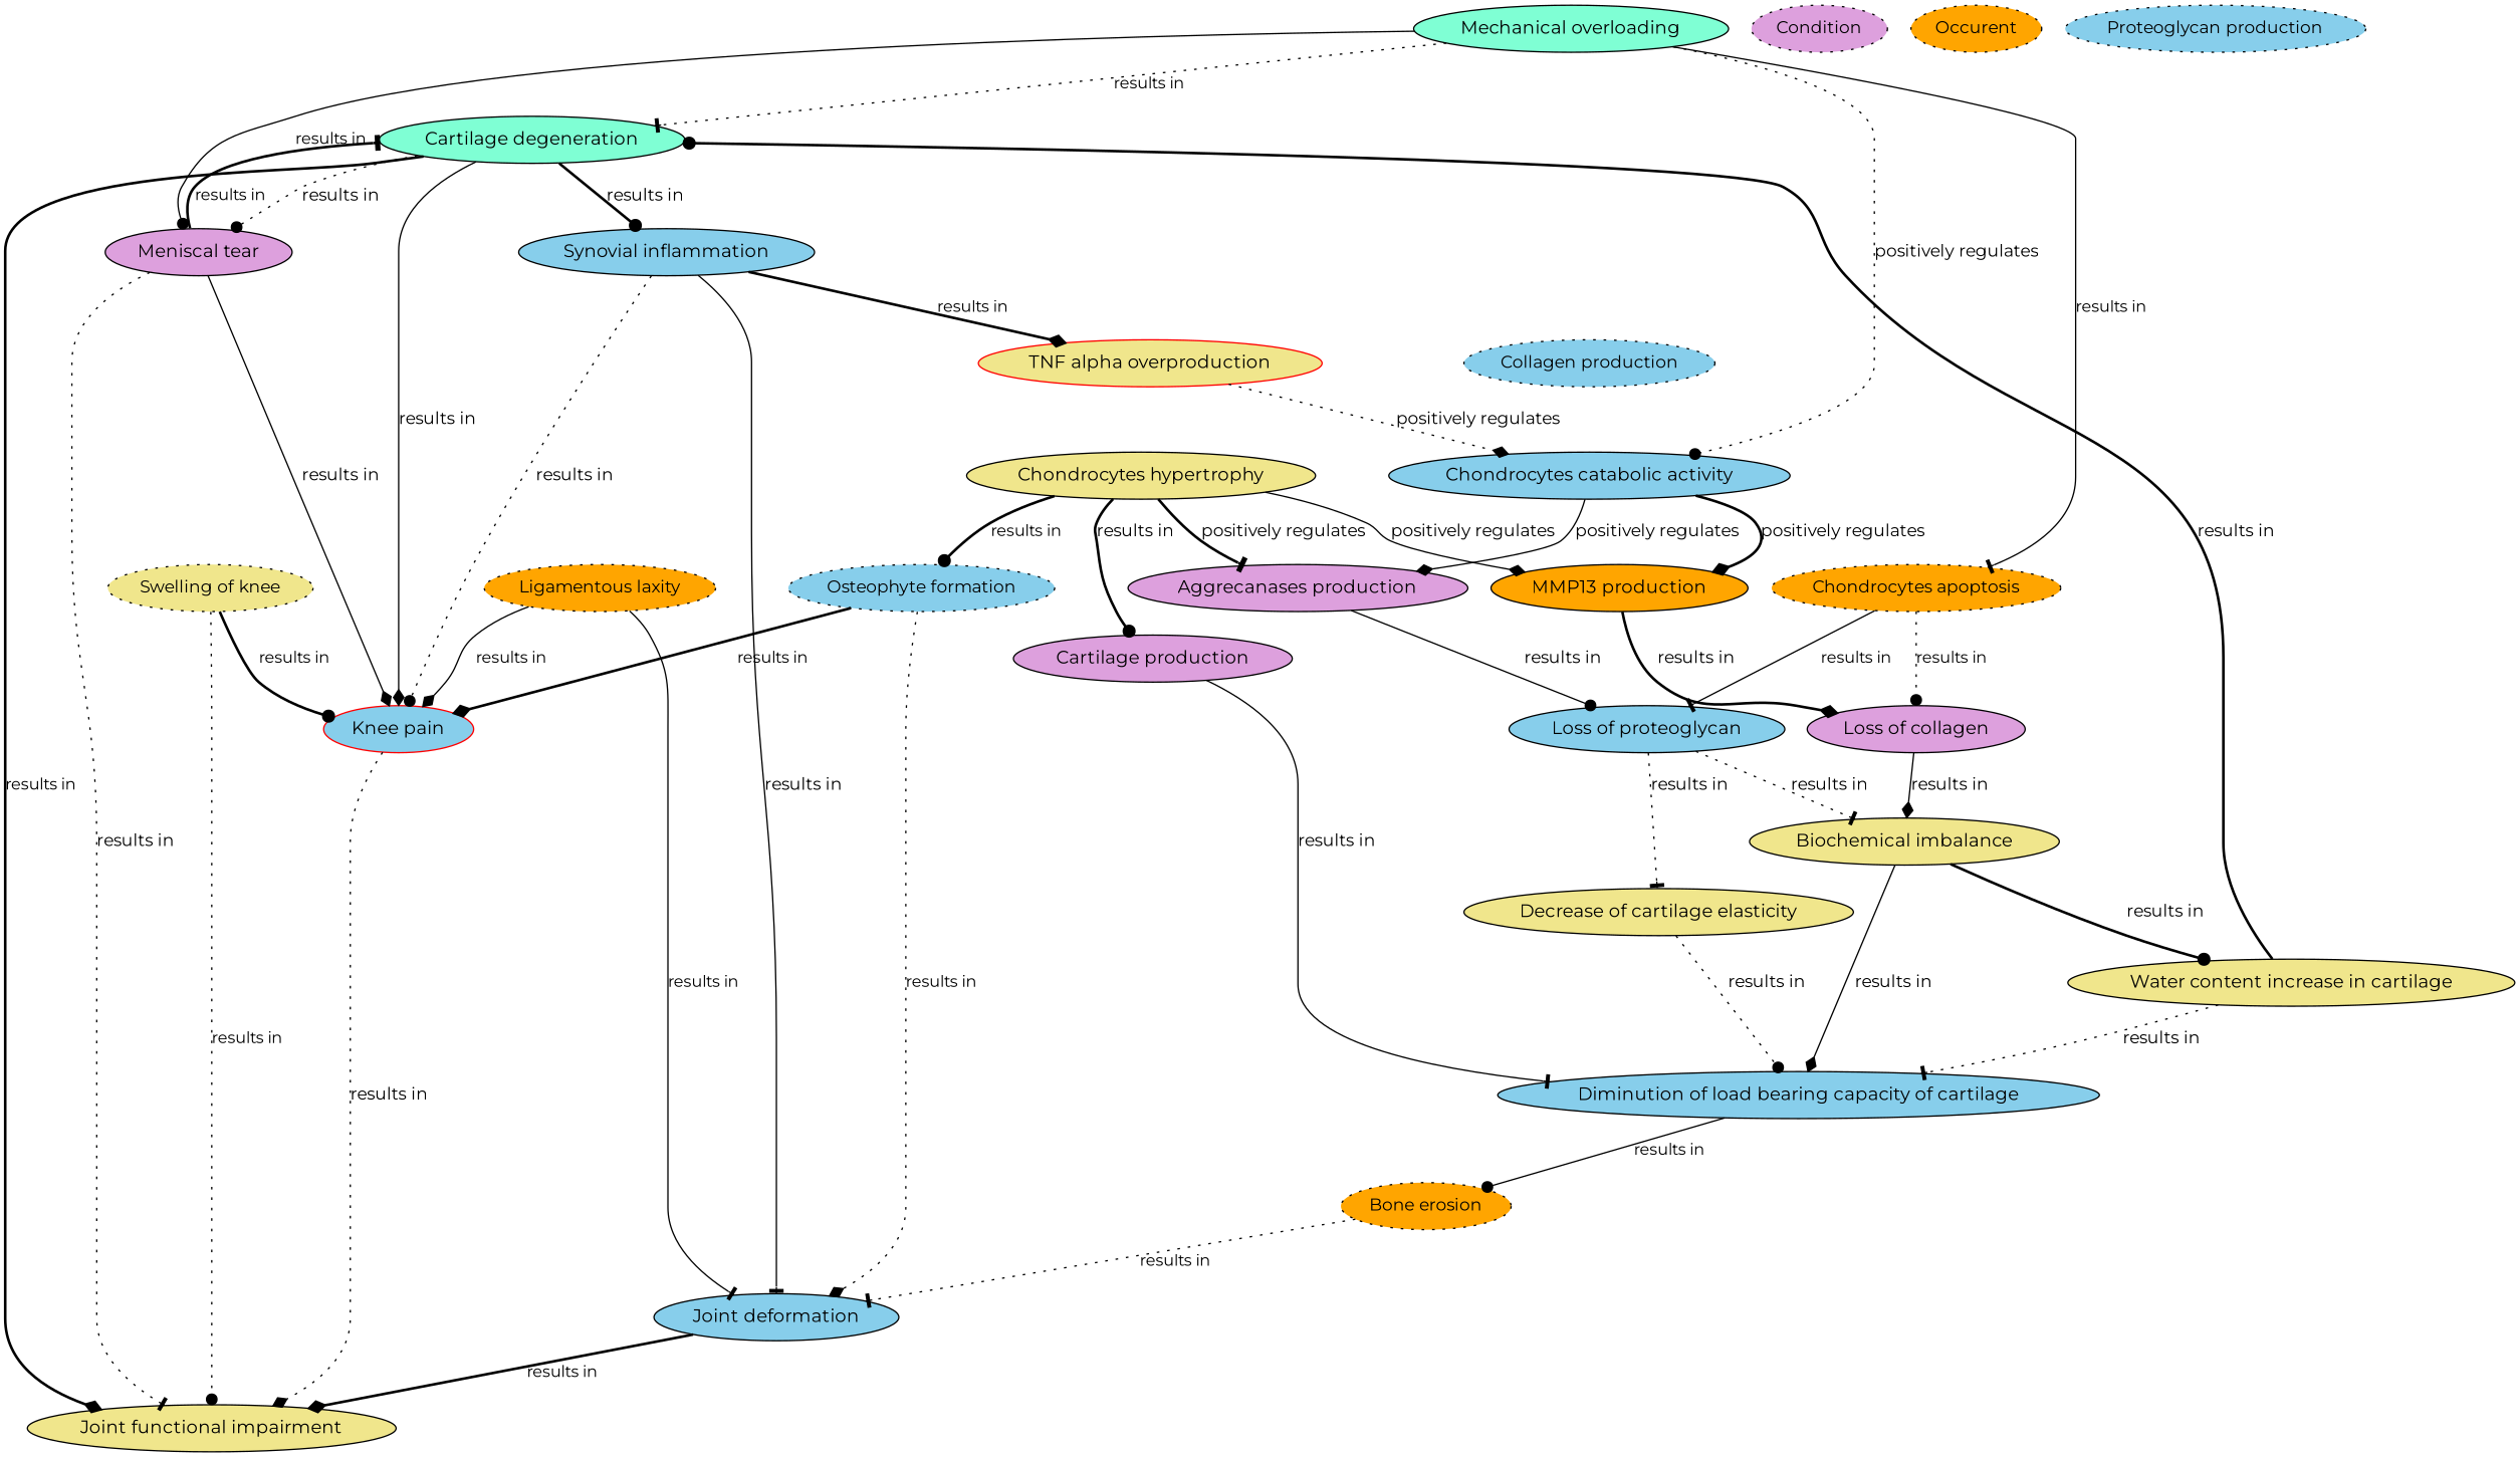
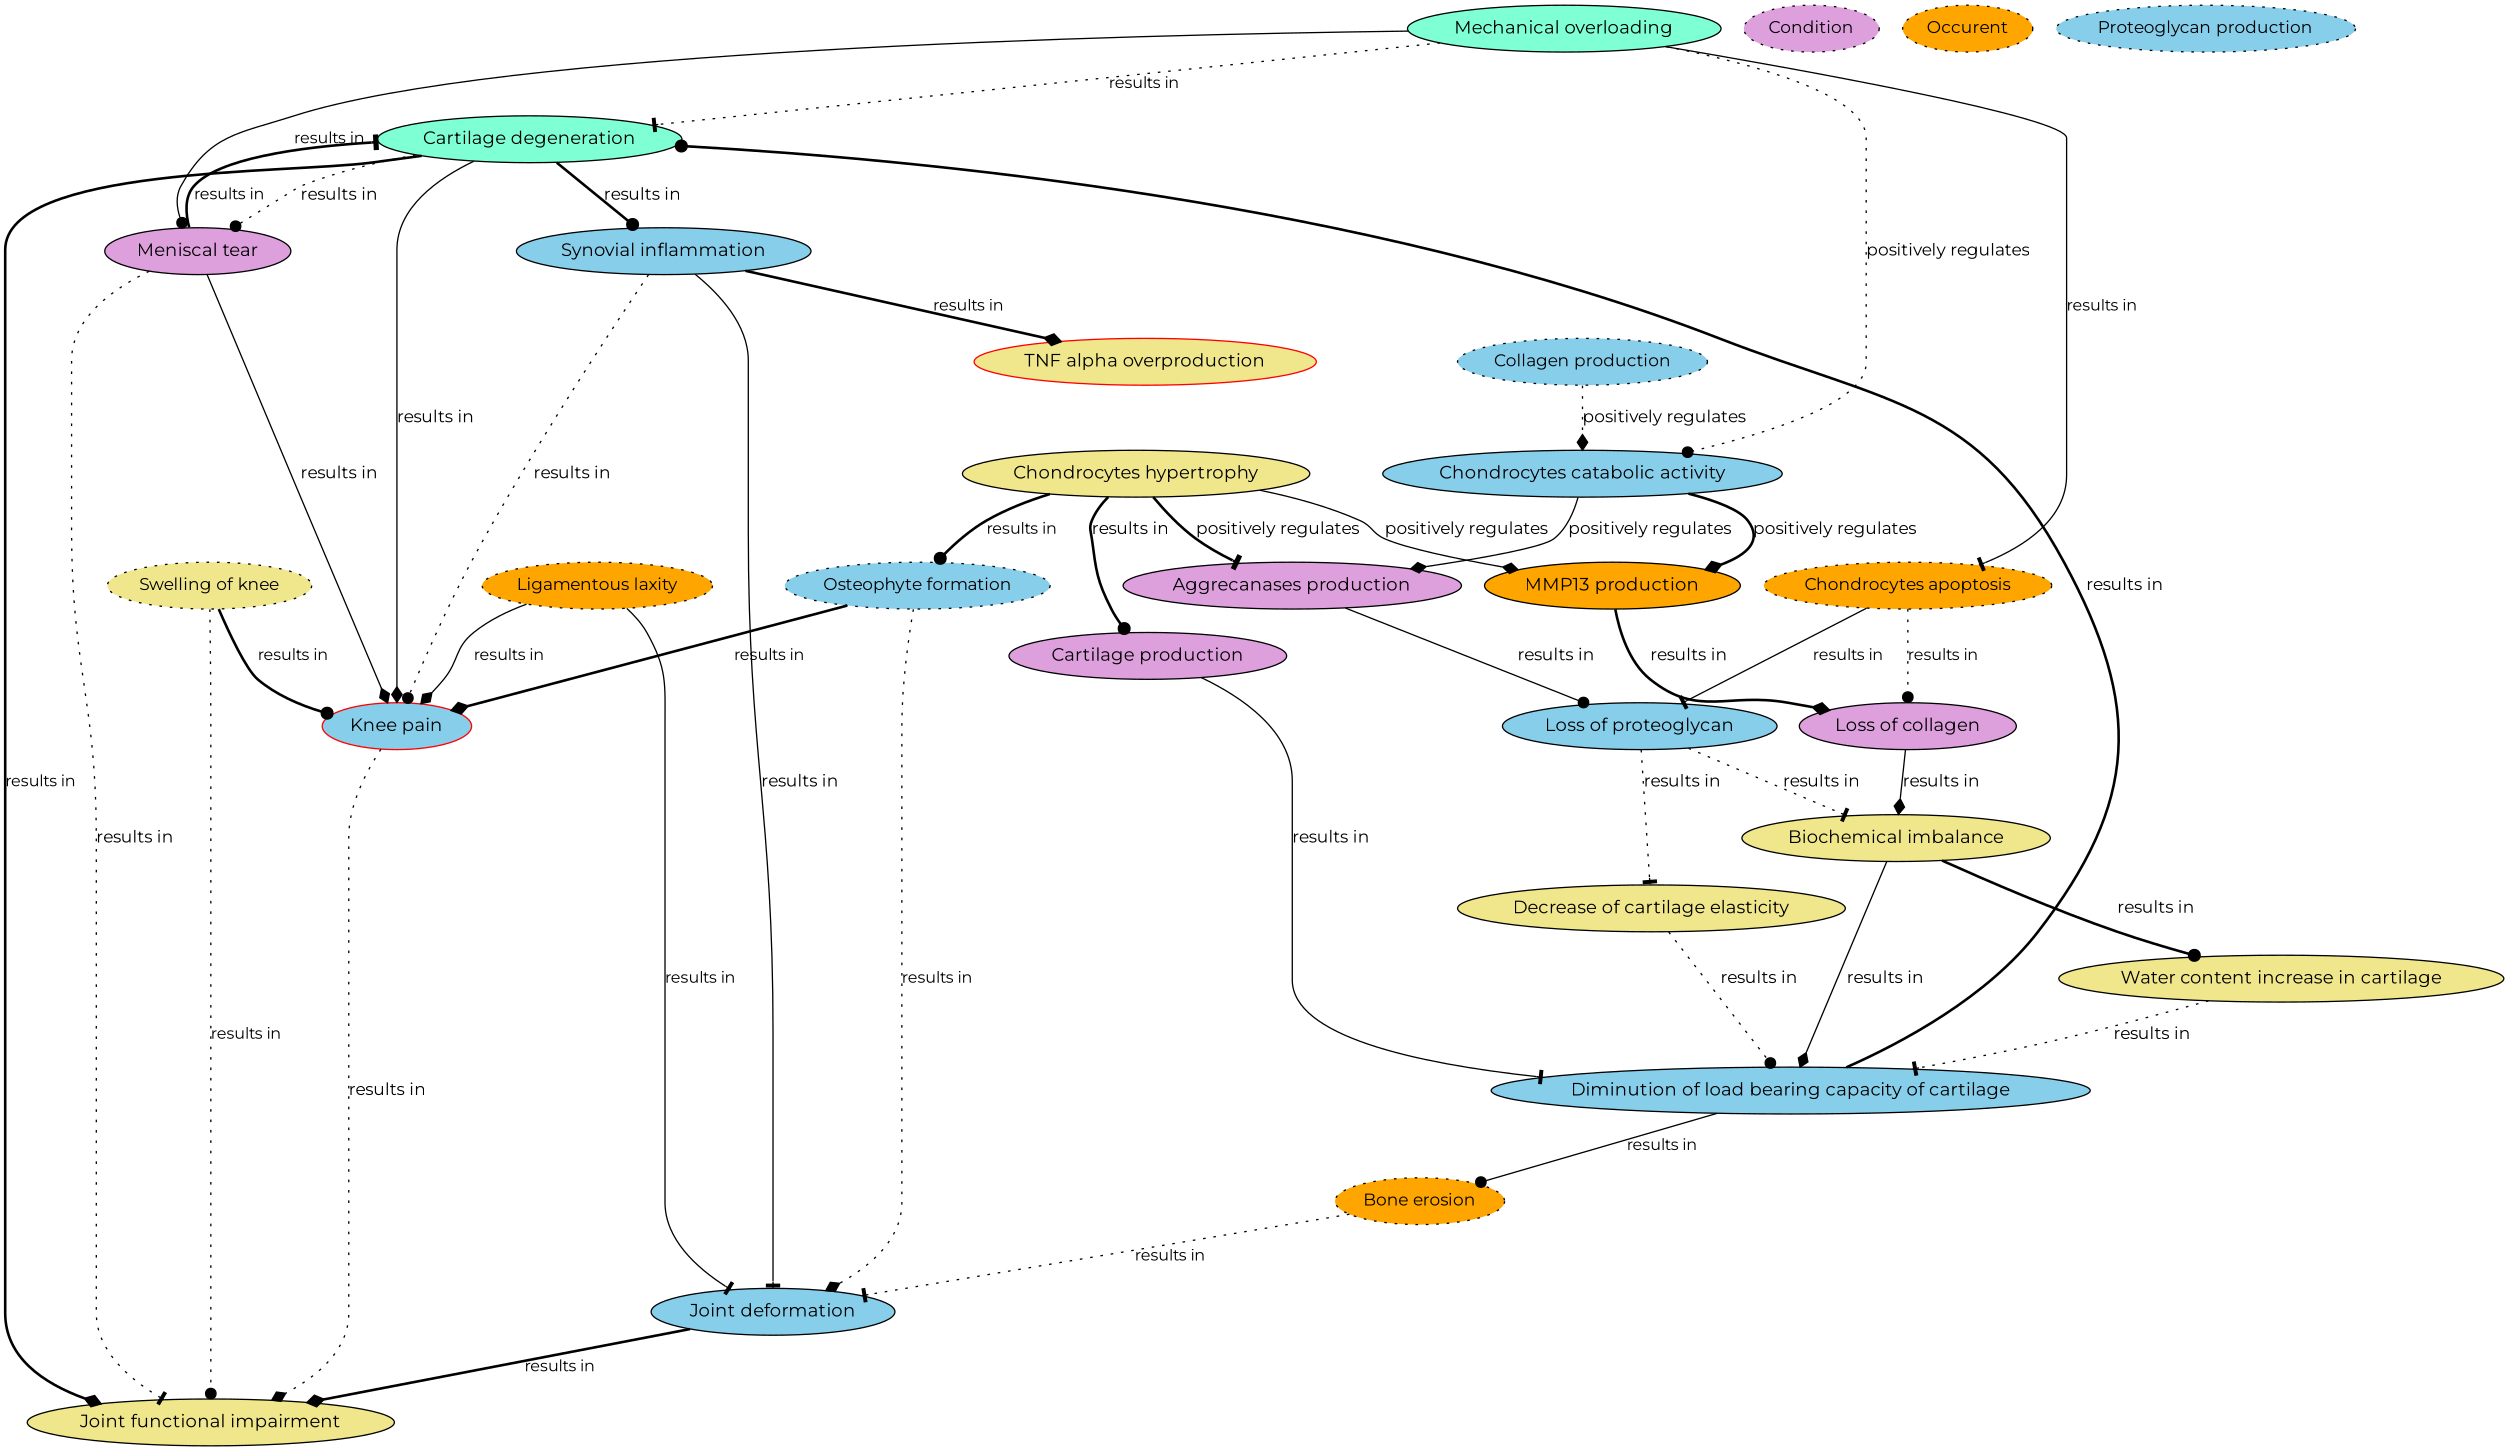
  digraph {
    fontname=Montserrat
    node [fillcolor=skyblue fontname=Montserrat fontsize=14.0 shape=ellipse style=filled]
    edge [arrowhead=diamond fontname=Montserrat fontsize=13.0 style=dotted]
    n1 [fillcolor=khaki label="Joint functional impairment"]
    n2 [fillcolor=aquamarine label="Mechanical overloading"]
    n3 [fillcolor=aquamarine label="Cartilage degeneration"]
    n4 [fillcolor=plum label="Meniscal tear"]
    n5 [label="Chondrocytes catabolic activity"]
    n6 [fillcolor=orange fontsize=13.0 label="Chondrocytes apoptosis" style="dotted,filled"]
    n7 [label="Synovial inflammation"]
    n8 [color=red label="Knee pain" fontsize=""]
    n9 [fillcolor=orange label="MMP13 production"]
    n10 [fillcolor=plum label="Aggrecanases production"]
    n11 [label="Loss of proteoglycan"]
    n12 [fillcolor=plum label="Loss of collagen"]
    n13 [fillcolor=khaki label="Biochemical imbalance"]
    n14 [label="Diminution of load bearing capacity of cartilage"]
    n15 [fillcolor=khaki label="Water content increase in cartilage"]
    n16 [fillcolor=orange fontsize=13.0 label="Bone erosion" style="dotted,filled"]
    n17 [label="Joint deformation"]
    n18 [color=red fillcolor=khaki label="TNF alpha overproduction" fontsize=""]
    n19 [fontsize=13.0 label="Osteophyte formation" style="dotted,filled"]
    n20 [fillcolor=khaki label="Decrease of cartilage elasticity"]
    n21 [fillcolor=plum label="Cartilage production"]
    n22 [fontsize=13.0 label="Collagen production" style="dotted,filled"]
    n23 [fillcolor=khaki fontsize=13.0 label="Swelling of knee" style="dotted,filled"]
    n24 [fillcolor=plum fontsize=13.0 label=Condition style="dotted,filled"]
    n25 [fillcolor=orange fontsize=13.0 label=Occurent style="dotted,filled"]
    n26 [fillcolor=khaki label="Chondrocytes hypertrophy"]
    n27 [fillcolor=orange fontsize=13.0 label="Ligamentous laxity" style="dotted,filled"]
    n28 [fontsize=13.0 label="Proteoglycan production" style="dotted,filled"]
    n2 -> n3 [arrowhead=tee fontsize=12.0 label="results in"]
    n2 -> n4 [arrowhead=dot fontsize=12.0 label="results in" style=solid]
    n2 -> n5 [arrowhead=dot label="positively regulates"]
    n2 -> n6 [arrowhead=tee fontsize=12.0 label="results in" style=solid]
    n3 -> n1 [fontsize=12.0 label="results in" style=bold]
    n3 -> n4 [arrowhead=dot label="results in"]
    n3 -> n7 [arrowhead=dot label="results in" style=bold]
    n3 -> n8 [label="results in" style=solid]
    n4 -> n1 [arrowhead=tee label="results in"]
    n4 -> n3 [arrowhead=tee fontsize=12.0 label="results in" style=bold]
    n4 -> n8 [label="results in" style=solid]
    n5 -> n9 [label="positively regulates" style=bold]
    n5 -> n10 [label="positively regulates" style=solid]
    n6 -> n11 [arrowhead=tee fontsize=12.0 label="results in" style=solid]
    n6 -> n12 [arrowhead=dot fontsize=12.0 label="results in"]
    n7 -> n8 [arrowhead=dot label="results in"]
    n7 -> n17 [arrowhead=tee label="results in" style=solid]
    n7 -> n18 [fontsize=12.0 label="results in" style=bold]
    n8 -> n1 [label="results in"]
    n9 -> n12 [label="results in" style=bold]
    n10 -> n11 [arrowhead=dot label="results in" style=solid]
    n11 -> n13 [arrowhead=tee label="results in"]
    n11 -> n20 [arrowhead=tee label="results in"]
    n12 -> n13 [label="results in" style=solid]
    n13 -> n14 [label="results in" style=solid]
    n13 -> n15 [arrowhead=dot label="results in" style=bold]
-   n15 -> n3 [arrowhead=dot label="results in" style=bold]
+   n14 -> n3 [arrowhead=dot label="results in" style=bold]
    n14 -> n16 [arrowhead=dot fontsize=12.0 label="results in" style=solid]
    n15 -> n14 [arrowhead=tee label="results in"]
    n16 -> n17 [arrowhead=tee fontsize=12.0 label="results in"]
    n17 -> n1 [fontsize=12.0 label="results in" style=bold]
-   n18 -> n5 [label="positively regulates"]
+   n22 -> n5 [label="positively regulates"]
    n19 -> n8 [fontsize=12.0 label="results in" style=bold]
    n19 -> n17 [fontsize=12.0 label="results in"]
    n20 -> n14 [arrowhead=dot label="results in"]
    n21 -> n14 [arrowhead=tee label="results in" style=solid]
    n23 -> n1 [arrowhead=dot fontsize=12.0 label="results in"]
    n23 -> n8 [arrowhead=dot fontsize=12.0 label="results in" style=bold]
    n26 -> n9 [label="positively regulates" style=solid]
    n26 -> n10 [arrowhead=tee label="positively regulates" style=bold]
    n26 -> n19 [arrowhead=dot fontsize=12.0 label="results in" style=bold]
    n26 -> n21 [arrowhead=dot label="results in" style=bold]
    n27 -> n8 [fontsize=12.0 label="results in" style=solid]
    n27 -> n17 [arrowhead=tee fontsize=12.0 label="results in" style=solid]
  }
